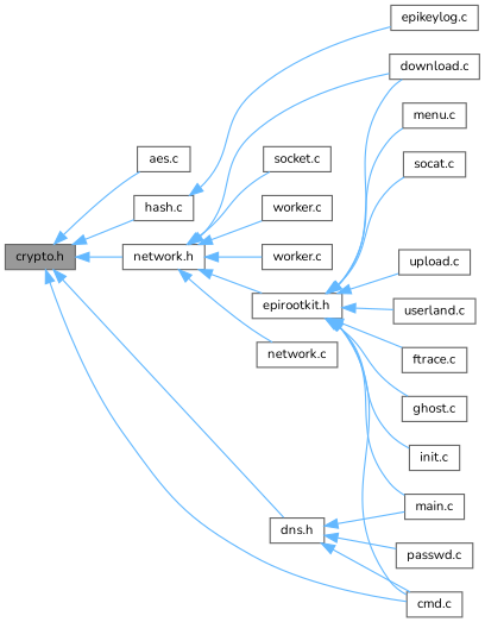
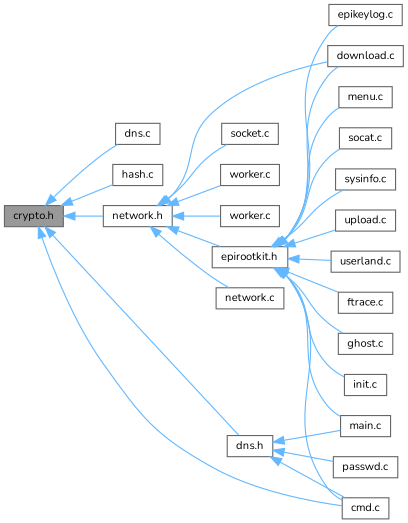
  digraph {
    fontname=Nunito
    rankdir=LR
    node [color=grey40 fillcolor=white fontname=Nunito fontsize=10 shape=box style=filled]
    edge [color=steelblue1 dir=back fontname=Nunito fontsize=10 labelfontname=Helvetica labelfontsize=10 style=solid]
    n1 [color=gray40 fillcolor=grey60 fontcolor=black height=0.2 label="crypto.h" width=0.4]
-   n2 [height=0.2 label="aes.c" width=0.4]
+   n2 [height=0.2 label="dns.c" width=0.4]
    n3 [height=0.2 label="cmd.c" width=0.4]
    n4 [height=0.2 label="hash.c" width=0.4]
    n5 [height=0.2 label="network.h" width=0.4]
    n6 [height=0.2 label="dns.h" width=0.4]
    n7 [height=0.2 label="download.c" width=0.4]
    n8 [height=0.2 label="epirootkit.h" width=0.4]
    n9 [height=0.2 label="network.c" width=0.4]
    n10 [height=0.2 label="socket.c" width=0.4]
    n11 [height=0.2 label="worker.c" width=0.4]
    n12 [height=0.2 label="worker.c" width=0.4]
    n13 [height=0.2 label="main.c" width=0.4]
    n14 [height=0.2 label="passwd.c" width=0.4]
    n15 [height=0.2 label="epikeylog.c" width=0.4]
    n16 [height=0.2 label="ftrace.c" width=0.4]
    n17 [height=0.2 label="ghost.c" width=0.4]
    n18 [height=0.2 label="init.c" width=0.4]
    n19 [height=0.2 label="menu.c" width=0.4]
    n20 [height=0.2 label="socat.c" width=0.4]
+   n21 [height=0.2 label="sysinfo.c" width=0.4]
    n22 [height=0.2 label="upload.c" width=0.4]
    n23 [height=0.2 label="userland.c" width=0.4]
    n1 -> n2
    n1 -> n3
    n1 -> n4
    n1 -> n5
    n1 -> n6
    n5 -> n7
    n5 -> n8
    n5 -> n9
    n5 -> n10
    n5 -> n11
    n5 -> n12
    n6 -> n3
    n6 -> n13
    n6 -> n14
    n8 -> n3
    n8 -> n7
    n8 -> n13
-   n4 -> n15
+   n8 -> n15
    n8 -> n16
    n8 -> n17
    n8 -> n18
    n8 -> n19
    n8 -> n20
+   n8 -> n21
    n8 -> n22
    n8 -> n23
  }
